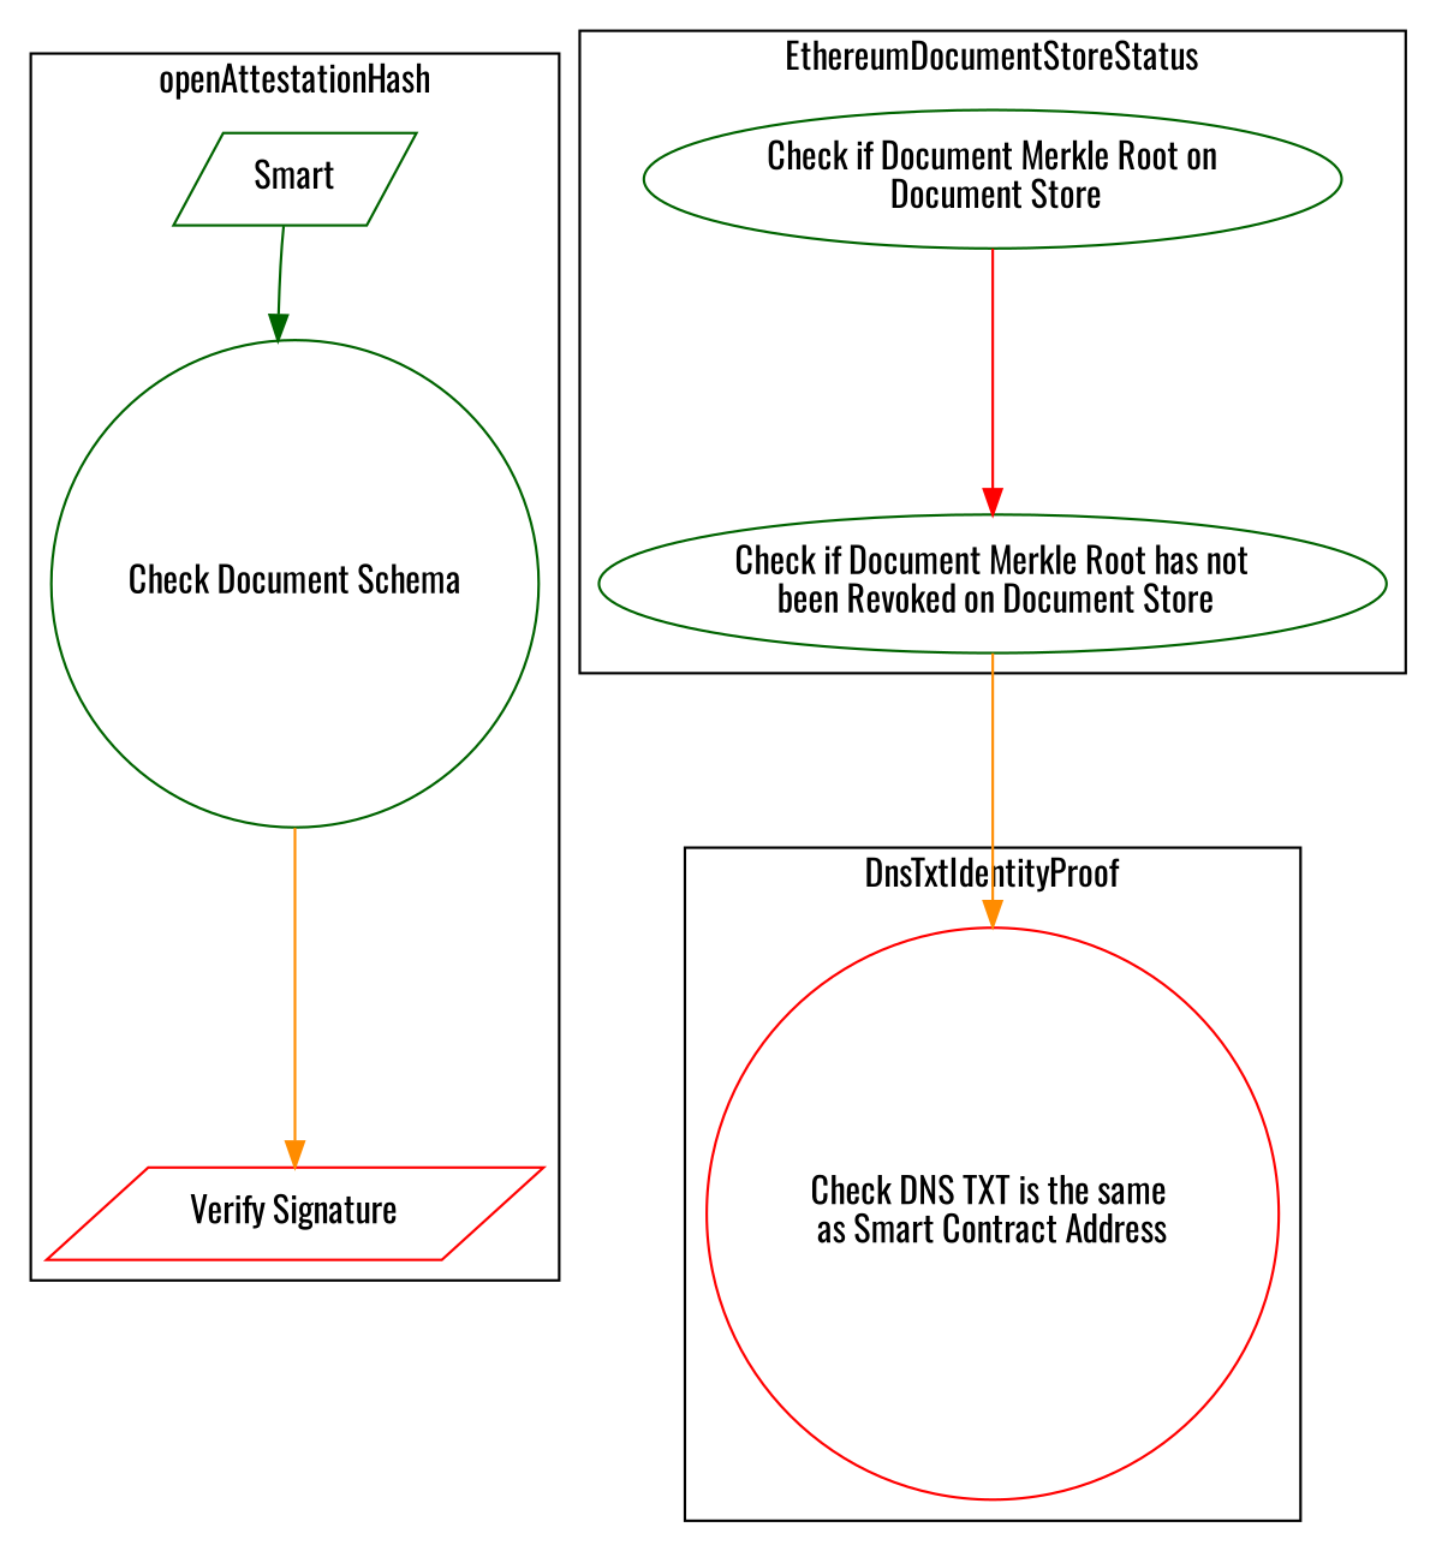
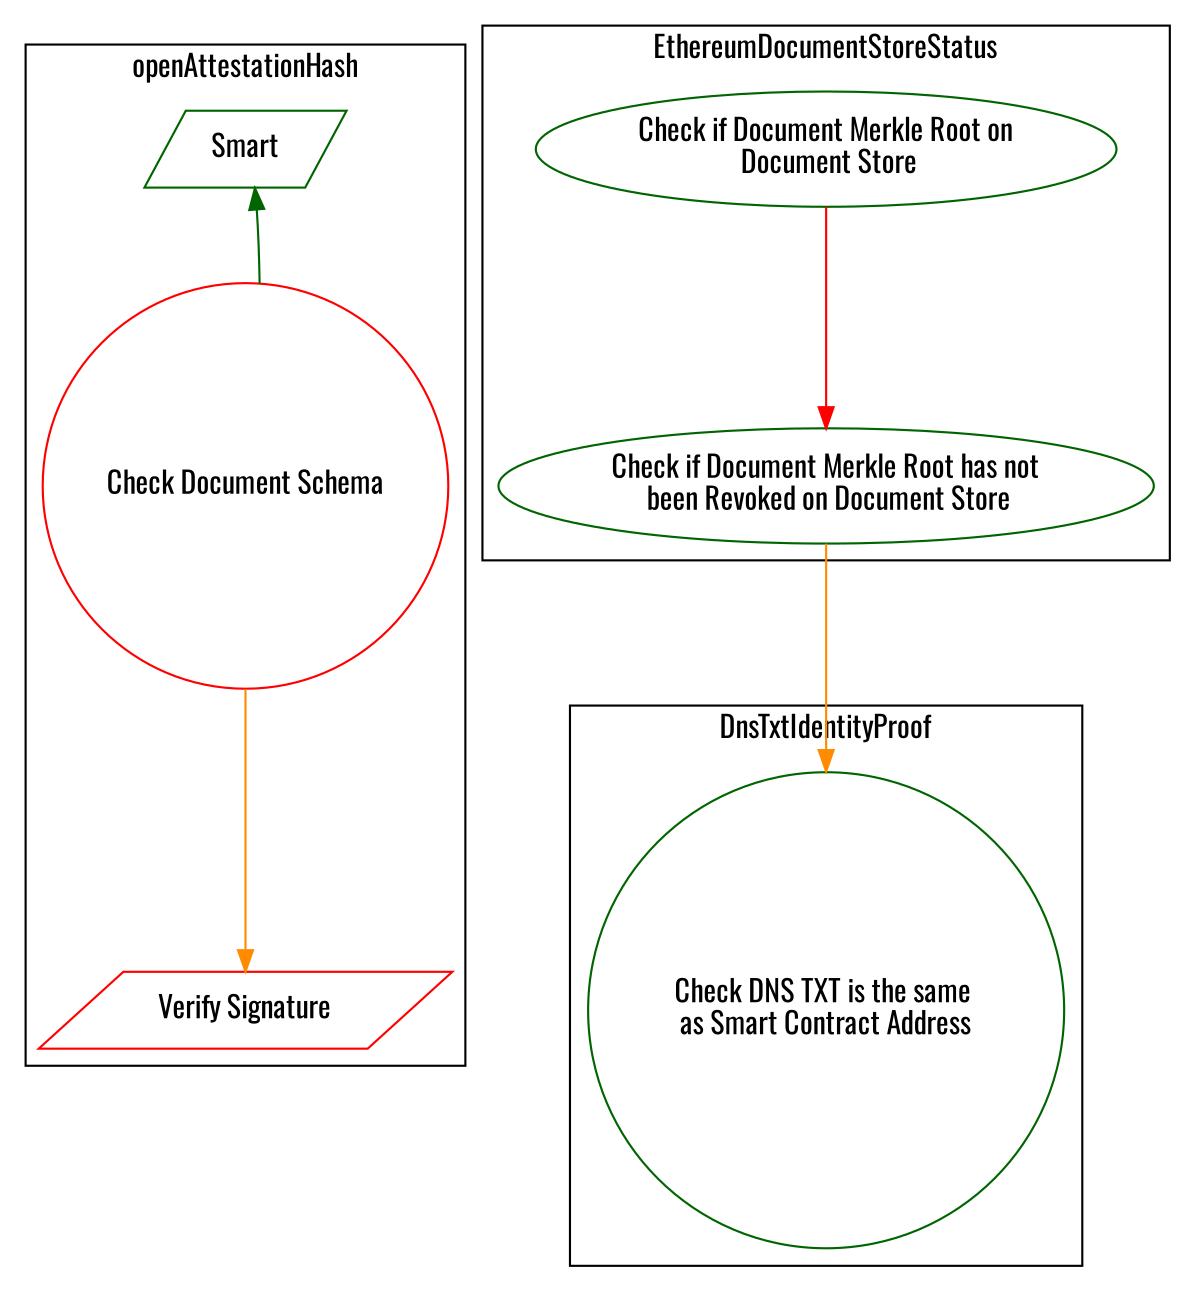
  digraph {
    fontname=Oswald
    node [color=darkgreen fontname=Oswald shape=parallelogram]
    edge [color=darkorange fontname=Oswald]
    n1 [label=Smart]
-   n2 [label="Check Document Schema" shape=circle]
+   n2 [color=red label="Check Document Schema" shape=circle]
    n3 [color=red label="Verify Signature"]
    n4 [label="Check if Document Merkle Root on\n Document Store" shape=ellipse]
    n5 [label="Check if Document Merkle Root has not\n been Revoked on Document Store" shape=ellipse]
-   n6 [color=red label="Check DNS TXT is the same \nas Smart Contract Address" shape=circle]
+   n6 [label="Check DNS TXT is the same \nas Smart Contract Address" shape=circle]
    subgraph cluster_1 {
      label=openAttestationHash
      n1
      n2
      n3
    }
    subgraph cluster_2 {
      label=EthereumDocumentStoreStatus
      n4
      n5
    }
    subgraph cluster_3 {
      label=DnsTxtIdentityProof
      n6
    }
-   n1 -> n2 [color=darkgreen]
+   n2 -> n1 [color=darkgreen]
    n2 -> n3
    n4 -> n5 [color=red]
    n5 -> n6
  }
